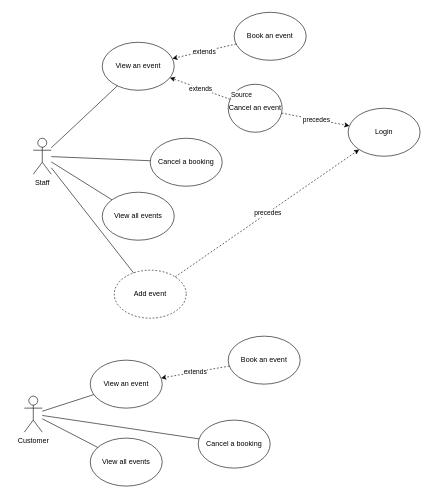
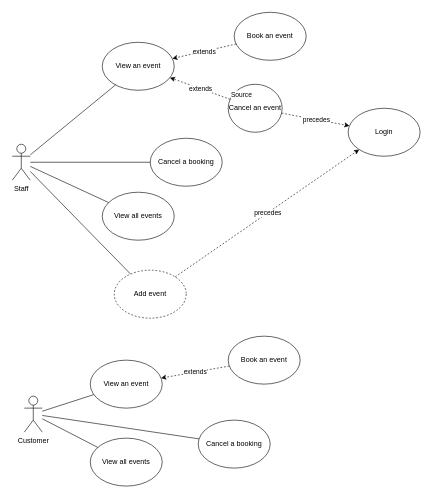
  <mxCell id="0" />
  <mxCell id="1" parent="0" />
- <mxCell id="2" value="Staff" style="shape=umlActor;verticalLabelPosition=bottom;verticalAlign=top;html=1;outlineConnect=0;" vertex="1" parent="1"><mxGeometry x="55" y="230" width="30" height="60" as="geometry" /></mxCell>
+ <mxCell id="2" value="Staff" style="shape=umlActor;verticalLabelPosition=bottom;verticalAlign=top;html=1;outlineConnect=0;" vertex="1" parent="1"><mxGeometry x="20" y="240" width="30" height="60" as="geometry" /></mxCell>
  <mxCell id="3" value="View an event" style="ellipse;whiteSpace=wrap;html=1;" vertex="1" parent="1"><mxGeometry x="170" y="70" width="120" height="80" as="geometry" /></mxCell>
  <mxCell id="4" value="Cancel an event" style="ellipse;whiteSpace=wrap;html=1;" vertex="1" parent="1"><mxGeometry x="380" y="140" width="90" height="80" as="geometry" /></mxCell>
  <mxCell id="5" value="Book an event" style="ellipse;whiteSpace=wrap;html=1;" vertex="1" parent="1"><mxGeometry x="390" y="20" width="120" height="80" as="geometry" /></mxCell>
  <mxCell id="6" value="View all events" style="ellipse;whiteSpace=wrap;html=1;" vertex="1" parent="1"><mxGeometry x="170" y="320" width="120" height="80" as="geometry" /></mxCell>
  <mxCell id="7" value="Login" style="ellipse;whiteSpace=wrap;html=1;" vertex="1" parent="1"><mxGeometry x="580" y="180" width="120" height="80" as="geometry" /></mxCell>
  <mxCell id="8" value="Add event" style="ellipse;whiteSpace=wrap;html=1;dashed=1;" vertex="1" parent="1"><mxGeometry x="190" y="450" width="120" height="80" as="geometry" /></mxCell>
  <mxCell id="9" value="Cancel a booking" style="ellipse;whiteSpace=wrap;html=1;" vertex="1" parent="1"><mxGeometry x="250" y="230" width="120" height="80" as="geometry" /></mxCell>
  <mxCell id="10" value="" style="endArrow=none;html=1;rounded=0;" edge="1" parent="1" source="2" target="3"><mxGeometry width="50" height="50" relative="1" as="geometry"><mxPoint x="140" y="270" as="sourcePoint" /><mxPoint x="400" y="370" as="targetPoint" /></mxGeometry></mxCell>
  <mxCell id="11" value="" style="endArrow=classic;html=1;rounded=0;dashed=1;" edge="1" parent="1" source="5" target="3"><mxGeometry relative="1" as="geometry"><mxPoint x="440" y="80" as="sourcePoint" /><mxPoint x="540" y="80" as="targetPoint" /></mxGeometry></mxCell>
  <mxCell id="12" value="extends" style="edgeLabel;resizable=0;html=1;align=center;verticalAlign=middle;" connectable="0" vertex="1" parent="11"><mxGeometry relative="1" as="geometry" /></mxCell>
  <mxCell id="13" value="" style="endArrow=classic;html=1;rounded=0;dashed=1;" edge="1" parent="1" source="4" target="3"><mxGeometry relative="1" as="geometry"><mxPoint x="290" y="400" as="sourcePoint" /><mxPoint x="450" y="400" as="targetPoint" /></mxGeometry></mxCell>
  <mxCell id="14" value="extends" style="edgeLabel;resizable=0;html=1;align=center;verticalAlign=middle;" connectable="0" vertex="1" parent="13"><mxGeometry relative="1" as="geometry" /></mxCell>
  <mxCell id="15" value="Source" style="edgeLabel;resizable=0;html=1;align=left;verticalAlign=bottom;" connectable="0" vertex="1" parent="13"><mxGeometry x="-1" relative="1" as="geometry" /></mxCell>
  <mxCell id="16" value="" style="endArrow=none;html=1;rounded=0;" edge="1" parent="1" source="2" target="8"><mxGeometry width="50" height="50" relative="1" as="geometry"><mxPoint x="40" y="500" as="sourcePoint" /><mxPoint x="90" y="450" as="targetPoint" /></mxGeometry></mxCell>
  <mxCell id="17" value="" style="endArrow=classic;html=1;rounded=0;dashed=1;" edge="1" parent="1" source="4" target="7"><mxGeometry relative="1" as="geometry"><mxPoint x="320" y="400" as="sourcePoint" /><mxPoint x="420" y="400" as="targetPoint" /></mxGeometry></mxCell>
  <mxCell id="18" value="precedes" style="edgeLabel;resizable=0;html=1;align=center;verticalAlign=middle;" connectable="0" vertex="1" parent="17"><mxGeometry relative="1" as="geometry" /></mxCell>
  <mxCell id="19" value="" style="endArrow=classic;html=1;rounded=0;dashed=1;" edge="1" parent="1" source="8" target="7"><mxGeometry relative="1" as="geometry"><mxPoint x="320" y="400" as="sourcePoint" /><mxPoint x="420" y="400" as="targetPoint" /></mxGeometry></mxCell>
  <mxCell id="20" value="precedes" style="edgeLabel;resizable=0;html=1;align=center;verticalAlign=middle;" connectable="0" vertex="1" parent="19"><mxGeometry relative="1" as="geometry" /></mxCell>
  <mxCell id="21" value="" style="endArrow=none;html=1;rounded=0;" edge="1" parent="1" source="2" target="6"><mxGeometry width="50" height="50" relative="1" as="geometry"><mxPoint x="350" y="390" as="sourcePoint" /><mxPoint x="400" y="340" as="targetPoint" /></mxGeometry></mxCell>
  <mxCell id="22" value="Customer" style="shape=umlActor;verticalLabelPosition=bottom;verticalAlign=top;html=1;outlineConnect=0;" vertex="1" parent="1"><mxGeometry x="40" y="660" width="30" height="60" as="geometry" /></mxCell>
  <mxCell id="23" value="View an event" style="ellipse;whiteSpace=wrap;html=1;" vertex="1" parent="1"><mxGeometry x="150" y="600" width="120" height="80" as="geometry" /></mxCell>
  <mxCell id="24" value="Book an event" style="ellipse;whiteSpace=wrap;html=1;" vertex="1" parent="1"><mxGeometry x="380" y="560" width="120" height="80" as="geometry" /></mxCell>
  <mxCell id="25" value="Cancel a booking" style="ellipse;whiteSpace=wrap;html=1;" vertex="1" parent="1"><mxGeometry x="330" y="700" width="120" height="80" as="geometry" /></mxCell>
  <mxCell id="26" value="View all events" style="ellipse;whiteSpace=wrap;html=1;" vertex="1" parent="1"><mxGeometry x="150" y="730" width="120" height="80" as="geometry" /></mxCell>
  <mxCell id="27" value="" style="endArrow=none;html=1;rounded=0;" edge="1" parent="1" source="22" target="23"><mxGeometry width="50" height="50" relative="1" as="geometry"><mxPoint x="330" y="490" as="sourcePoint" /><mxPoint x="380" y="440" as="targetPoint" /></mxGeometry></mxCell>
  <mxCell id="28" value="" style="endArrow=none;html=1;rounded=0;" edge="1" parent="1" source="22" target="26"><mxGeometry width="50" height="50" relative="1" as="geometry"><mxPoint x="110" y="710" as="sourcePoint" /><mxPoint x="380" y="440" as="targetPoint" /></mxGeometry></mxCell>
  <mxCell id="29" value="" style="endArrow=none;html=1;rounded=0;" edge="1" parent="1" source="2" target="9"><mxGeometry width="50" height="50" relative="1" as="geometry"><mxPoint x="330" y="490" as="sourcePoint" /><mxPoint x="380" y="440" as="targetPoint" /></mxGeometry></mxCell>
  <mxCell id="30" value="" style="endArrow=classic;html=1;rounded=0;dashed=1;" edge="1" parent="1" source="24" target="23"><mxGeometry relative="1" as="geometry"><mxPoint x="290" y="460" as="sourcePoint" /><mxPoint x="390" y="460" as="targetPoint" /></mxGeometry></mxCell>
  <mxCell id="31" value="extends" style="edgeLabel;resizable=0;html=1;align=center;verticalAlign=middle;" connectable="0" vertex="1" parent="30"><mxGeometry relative="1" as="geometry" /></mxCell>
  <mxCell id="32" value="" style="endArrow=none;html=1;rounded=0;" edge="1" parent="1" source="22" target="25"><mxGeometry width="50" height="50" relative="1" as="geometry"><mxPoint x="310" y="490" as="sourcePoint" /><mxPoint x="360" y="440" as="targetPoint" /></mxGeometry></mxCell>
